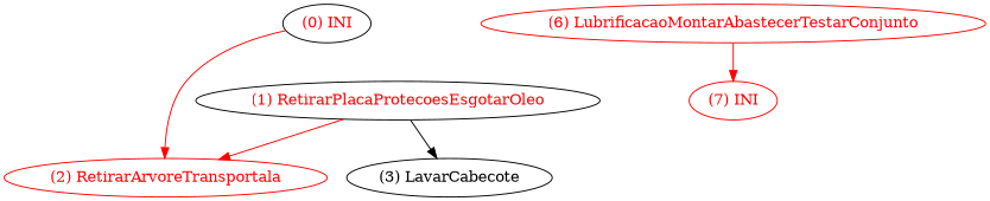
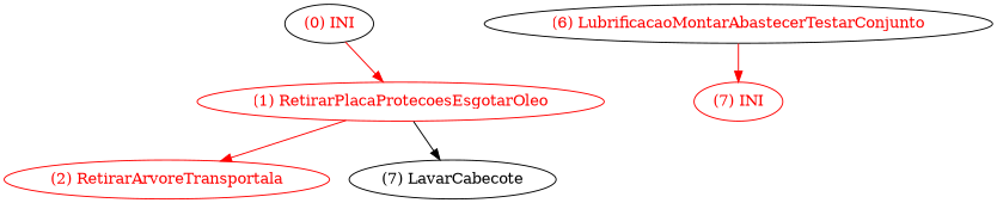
  digraph {
    rankdir=TB
    node [color="#ff0000" fontcolor=red]
    edge [color="#ff0000"]
    n1 [color=black label="(0) INI "]
-   n2 [color=black label="(1) RetirarPlacaProtecoesEsgotarOleo "]
+   n2 [label="(1) RetirarPlacaProtecoesEsgotarOleo "]
    n3 [label="(2) RetirarArvoreTransportala "]
-   n4 [label="(3) LavarCabecote" color="" fontcolor=""]
-   n5 [label="(6) LubrificacaoMontarAbastecerTestarConjunto "]
+   n4 [label="(7) LavarCabecote" color="" fontcolor=""]
+   n5 [color=black label="(6) LubrificacaoMontarAbastecerTestarConjunto "]
    n6 [label="(7) INI"]
-   n1 -> n3
+   n1 -> n2
    n2 -> n3
    n2 -> n4 [color=""]
    n5 -> n6
  }
